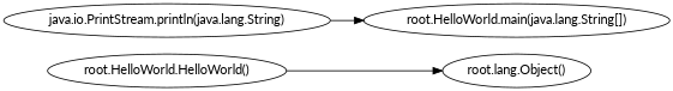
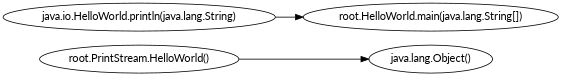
  digraph {
    fontname=Lato
    rankdir=LR
    node [fontname=Lato]
    edge [fontname=Lato]
-   n1 [label="root.HelloWorld.HelloWorld()"]
-   n2 [label="root.lang.Object()"]
+   n1 [label="root.PrintStream.HelloWorld()"]
+   n2 [label="java.lang.Object()"]
    n3 [label="root.HelloWorld.main(java.lang.String[])"]
-   n4 [label="java.io.PrintStream.println(java.lang.String)"]
+   n4 [label="java.io.HelloWorld.println(java.lang.String)"]
    n1 -> n2
    n4 -> n3
  }
